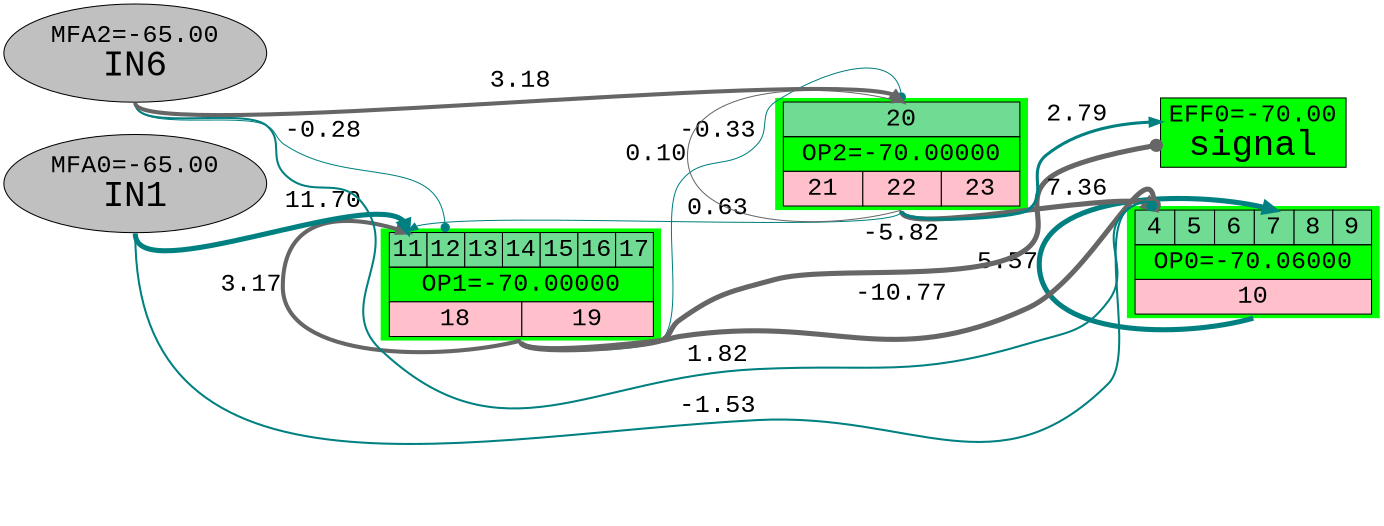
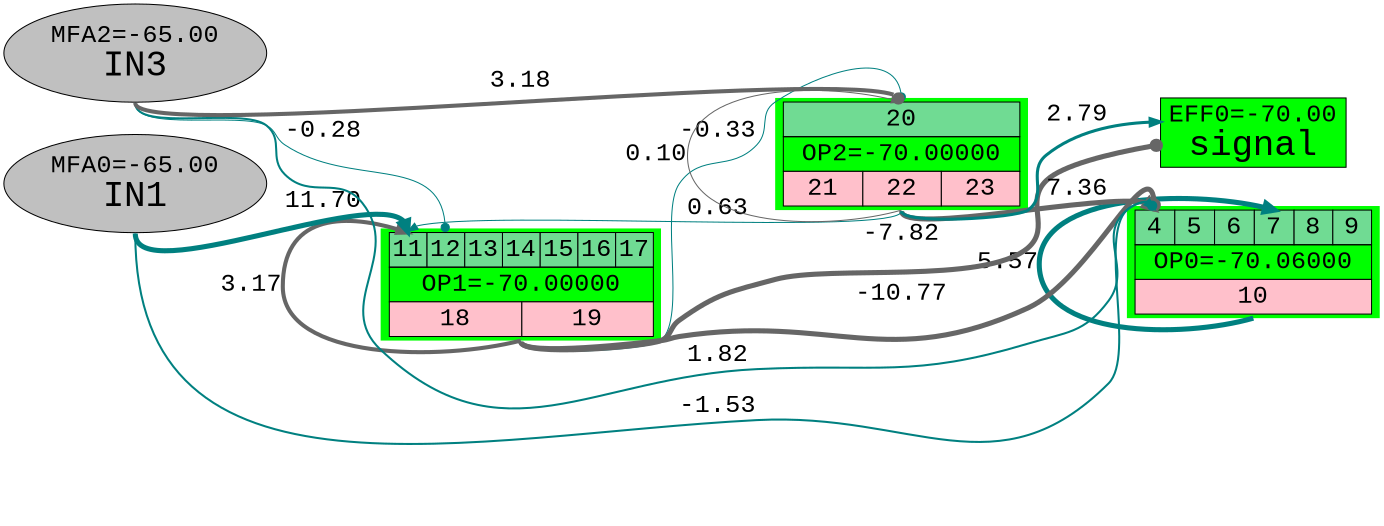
  digraph {
    fontname="Liberation Mono"
    rankdir=LR
    node [fillcolor="#00FF00" fontname="Liberation Mono" shape=plaintext style=filled]
    edge [arrowhead=normal color=teal fontname="Liberation Mono" fontsize=25 headport="gene11:n" labeldistance=1 style="setlinewidth(5),solid" tailport=s]
    n1 [label=< <TABLE BORDER="0" CELLBORDER="0" CELLSPACING="0" CELLPADDING="0">  <TR><TD><TABLE BORDER="0" CELLBORDER="1" CELLSPACING="0" CELLPADDING="2"><TR> 	<TD PORT="gene4" BGCOLOR="#70DB93"><FONT POINT-SIZE="25">4</FONT></TD> 	<TD PORT="gene5" BGCOLOR="#70DB93"><FONT POINT-SIZE="25">5</FONT></TD> 	<TD PORT="gene6" BGCOLOR="#70DB93"><FONT POINT-SIZE="25">6</FONT></TD> 	<TD PORT="gene7" BGCOLOR="#70DB93"><FONT POINT-SIZE="25">7</FONT></TD> 	<TD PORT="gene8" BGCOLOR="#70DB93"><FONT POINT-SIZE="25">8</FONT></TD> 	<TD PORT="gene9" BGCOLOR="#70DB93"><FONT POINT-SIZE="25">9</FONT></TD>  </TR></TABLE></TD></TR>   <TR><TD><FONT POINT-SIZE="25"> 		<TABLE BORDER="0" CELLBORDER="1" CELLSPACING="0" CELLPADDING="2"><TR><TD> 		OP0=-70.06000 		</TD></TR></TABLE>  </FONT></TD></TR>   <TR><TD><TABLE BORDER="0" CELLBORDER="1" CELLSPACING="0" CELLPADDING="2"><TR> 	<TD PORT="gene10" BGCOLOR="#FFC0CB"><FONT POINT-SIZE="25">10</FONT></TD>  </TR></TABLE>  </TD></TR></TABLE>>]
    n2 [label=< <TABLE BORDER="0" CELLBORDER="0" CELLSPACING="0" CELLPADDING="0">  <TR><TD><TABLE BORDER="0" CELLBORDER="1" CELLSPACING="0" CELLPADDING="2"><TR> 	<TD PORT="gene11" BGCOLOR="#70DB93"><FONT POINT-SIZE="25">11</FONT></TD> 	<TD PORT="gene12" BGCOLOR="#70DB93"><FONT POINT-SIZE="25">12</FONT></TD> 	<TD PORT="gene13" BGCOLOR="#70DB93"><FONT POINT-SIZE="25">13</FONT></TD> 	<TD PORT="gene14" BGCOLOR="#70DB93"><FONT POINT-SIZE="25">14</FONT></TD> 	<TD PORT="gene15" BGCOLOR="#70DB93"><FONT POINT-SIZE="25">15</FONT></TD> 	<TD PORT="gene16" BGCOLOR="#70DB93"><FONT POINT-SIZE="25">16</FONT></TD> 	<TD PORT="gene17" BGCOLOR="#70DB93"><FONT POINT-SIZE="25">17</FONT></TD>  </TR></TABLE></TD></TR>   <TR><TD><FONT POINT-SIZE="25"> 		<TABLE BORDER="0" CELLBORDER="1" CELLSPACING="0" CELLPADDING="2"><TR><TD> 		OP1=-70.00000 		</TD></TR></TABLE>  </FONT></TD></TR>   <TR><TD><TABLE BORDER="0" CELLBORDER="1" CELLSPACING="0" CELLPADDING="2"><TR> 	<TD PORT="gene18" BGCOLOR="#FFC0CB"><FONT POINT-SIZE="25">18</FONT></TD> 	<TD PORT="gene19" BGCOLOR="#FFC0CB"><FONT POINT-SIZE="25">19</FONT></TD>  </TR></TABLE>  </TD></TR></TABLE>>]
    n3 [label=< <TABLE BORDER="0" CELLBORDER="0" CELLSPACING="0" CELLPADDING="0">  <TR><TD><TABLE BORDER="0" CELLBORDER="1" CELLSPACING="0" CELLPADDING="2"><TR> 	<TD PORT="gene20" BGCOLOR="#70DB93"><FONT POINT-SIZE="25">20</FONT></TD>  </TR></TABLE></TD></TR>   <TR><TD><FONT POINT-SIZE="25"> 		<TABLE BORDER="0" CELLBORDER="1" CELLSPACING="0" CELLPADDING="2"><TR><TD> 		OP2=-70.00000 		</TD></TR></TABLE>  </FONT></TD></TR>   <TR><TD><TABLE BORDER="0" CELLBORDER="1" CELLSPACING="0" CELLPADDING="2"><TR> 	<TD PORT="gene21" BGCOLOR="#FFC0CB"><FONT POINT-SIZE="25">21</FONT></TD> 	<TD PORT="gene22" BGCOLOR="#FFC0CB"><FONT POINT-SIZE="25">22</FONT></TD> 	<TD PORT="gene23" BGCOLOR="#FFC0CB"><FONT POINT-SIZE="25">23</FONT></TD>  </TR></TABLE>  </TD></TR></TABLE>>]
    n4 [label=<<FONT POINT-SIZE="25">EFF0=-70.00</FONT><BR/><FONT POINT-SIZE="35">signal</FONT>> shape=box]
    n5 [fillcolor="#C0C0C0" label=<<FONT POINT-SIZE="25">MFA0=-65.00</FONT><BR/><FONT POINT-SIZE="35">IN1</FONT>> shape=ellipse]
-   n6 [fillcolor="#C0C0C0" label=<<FONT POINT-SIZE="25">MFA2=-65.00</FONT><BR/><FONT POINT-SIZE="35">IN6</FONT>> shape=ellipse]
+   n6 [fillcolor="#C0C0C0" label=<<FONT POINT-SIZE="25">MFA2=-65.00</FONT><BR/><FONT POINT-SIZE="35">IN3</FONT>> shape=ellipse]
    subgraph sub_1 {
      n1
      n2
      n3
      n4
      n5
      n6
    }
    n1 -> n1 [headport="gene7:n" label=5.57 weight=11.14032]
    n2 -> n1 [arrowhead=dot color=gray40 headport="gene4:n" label=-10.77 weight=-21.53993]
    n2 -> n2 [color=gray40 label=3.17 style="setlinewidth(4),solid" weight=6.33936]
    n2 -> n3 [arrowhead=dot headport="gene20:n" label=-0.33 style="setlinewidth(1),solid" weight=-0.66209]
-   n2 -> n4 [arrowhead=dot color=gray40 label=-5.82 weight=-15.63418]
+   n2 -> n4 [arrowhead=dot color=gray40 label=-7.82 weight=-15.63418]
    n3 -> n1 [color=gray40 headport="gene4:n" label=7.36 weight=14.72988]
    n3 -> n2 [label=0.63 style="setlinewidth(1),solid" weight=1.25178]
    n3 -> n3 [color=gray40 headport="gene20:n" label=0.10 style="setlinewidth(1),solid" weight=0.20788]
    n3 -> n4 [label=2.79 style="setlinewidth(3),solid" weight=5.58088]
    n5 -> n1 [arrowhead=dot headport="gene4:n" label=-1.53 style="setlinewidth(2),solid" weight=-3.06963]
    n5 -> n2 [label=11.70 weight=23.40379]
-   n6 -> n1 [arrowhead=dot headport="gene4:n" label=1.82 style="setlinewidth(2),solid" weight=3.64273]
+   n6 -> n1 [headport="gene4:n" label=1.82 style="setlinewidth(2),solid" weight=3.64273]
    n6 -> n2 [arrowhead=dot headport="gene12:n" label=-0.28 style="setlinewidth(1),solid" weight=-0.56596]
-   n6 -> n3 [color=gray40 headport="gene20:n" label=3.18 style="setlinewidth(4),solid" weight=6.36229]
+   n6 -> n3 [arrowhead=dot color=gray40 headport="gene20:n" label=3.18 style="setlinewidth(4),solid" weight=6.36229]
  }
